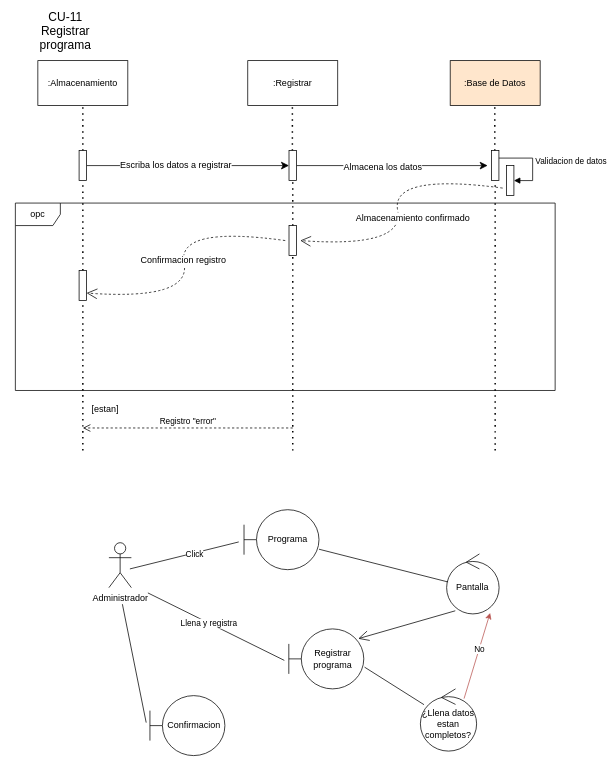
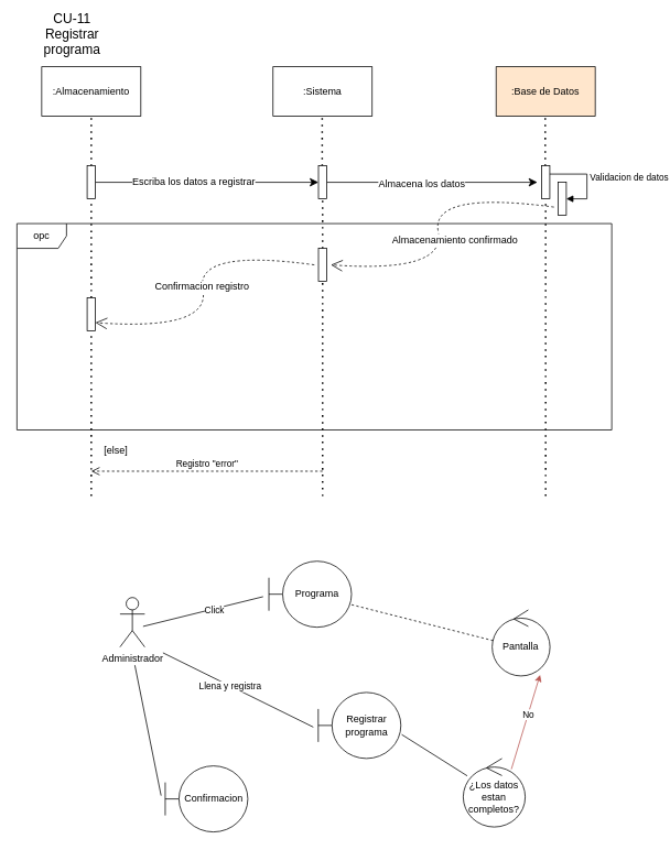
  <mxCell id="0" />
  <mxCell id="1" parent="0" />
  <mxCell id="2" value=":Almacenamiento" style="rounded=0;whiteSpace=wrap;html=1;" parent="1" vertex="1"><mxGeometry x="50" y="80" width="120" height="60" as="geometry" /></mxCell>
- <mxCell id="3" value=":Registrar" style="rounded=0;whiteSpace=wrap;html=1;" parent="1" vertex="1"><mxGeometry x="330" y="80" width="120" height="60" as="geometry" /></mxCell>
+ <mxCell id="3" value=":Sistema" style="rounded=0;whiteSpace=wrap;html=1;" parent="1" vertex="1"><mxGeometry x="330" y="80" width="120" height="60" as="geometry" /></mxCell>
  <mxCell id="4" value=":Base de Datos" style="rounded=0;whiteSpace=wrap;html=1;fillColor=#ffe6cc;" parent="1" vertex="1"><mxGeometry x="600" y="80" width="120" height="60" as="geometry" /></mxCell>
  <mxCell id="5" style="edgeStyle=elbowEdgeStyle;curved=0;rounded=0;orthogonalLoop=1;jettySize=auto;html=1;elbow=vertical;fontSize=12;startSize=8;endSize=8;" parent="1" edge="1"><mxGeometry relative="1" as="geometry"><mxPoint x="115" y="220" as="sourcePoint" /><mxPoint x="385" y="220" as="targetPoint" /></mxGeometry></mxCell>
  <mxCell id="6" value="&lt;font style=&quot;font-size: 12px;&quot;&gt;Escriba los datos a registrar&lt;/font&gt;" style="edgeLabel;html=1;align=center;verticalAlign=middle;resizable=0;points=[];fontSize=16;" parent="5" vertex="1" connectable="0"><mxGeometry x="-0.123" y="3" relative="1" as="geometry"><mxPoint as="offset" /></mxGeometry></mxCell>
  <mxCell id="7" style="edgeStyle=elbowEdgeStyle;curved=0;rounded=0;orthogonalLoop=1;jettySize=auto;html=1;elbow=vertical;fontSize=12;startSize=8;endSize=8;" parent="1" edge="1"><mxGeometry relative="1" as="geometry"><mxPoint x="395" y="220" as="sourcePoint" /><mxPoint x="650" y="220" as="targetPoint" /><Array as="points"><mxPoint x="530" y="220" /></Array></mxGeometry></mxCell>
  <mxCell id="8" value="&lt;font style=&quot;font-size: 12px;&quot;&gt;Almacena los datos&lt;/font&gt;" style="edgeLabel;html=1;align=center;verticalAlign=middle;resizable=0;points=[];fontSize=16;" parent="7" vertex="1" connectable="0"><mxGeometry x="-0.106" relative="1" as="geometry"><mxPoint as="offset" /></mxGeometry></mxCell>
  <mxCell id="9" value="" style="endArrow=none;dashed=1;html=1;dashPattern=1 3;strokeWidth=2;rounded=0;fontSize=12;startSize=8;endSize=8;curved=1;startArrow=none;" parent="1" source="11" edge="1"><mxGeometry width="50" height="50" relative="1" as="geometry"><mxPoint x="110" y="480" as="sourcePoint" /><mxPoint x="110" y="140" as="targetPoint" /></mxGeometry></mxCell>
  <mxCell id="10" value="" style="endArrow=none;dashed=1;html=1;dashPattern=1 3;strokeWidth=2;rounded=0;fontSize=12;startSize=8;endSize=8;curved=1;startArrow=none;" parent="1" source="13" target="11" edge="1"><mxGeometry width="50" height="50" relative="1" as="geometry"><mxPoint x="110" y="480" as="sourcePoint" /><mxPoint x="110" y="140" as="targetPoint" /></mxGeometry></mxCell>
  <mxCell id="11" value="" style="html=1;points=[];perimeter=orthogonalPerimeter;outlineConnect=0;targetShapes=umlLifeline;portConstraint=eastwest;newEdgeStyle={&quot;edgeStyle&quot;:&quot;elbowEdgeStyle&quot;,&quot;elbow&quot;:&quot;vertical&quot;,&quot;curved&quot;:0,&quot;rounded&quot;:0};fontSize=16;" parent="1" vertex="1"><mxGeometry x="105" y="200" width="10" height="40" as="geometry" /></mxCell>
  <mxCell id="12" value="" style="endArrow=none;dashed=1;html=1;dashPattern=1 3;strokeWidth=2;rounded=0;fontSize=12;startSize=8;endSize=8;curved=1;" parent="1" target="13" edge="1"><mxGeometry width="50" height="50" relative="1" as="geometry"><mxPoint x="110" y="600" as="sourcePoint" /><mxPoint x="110" y="240" as="targetPoint" /></mxGeometry></mxCell>
  <mxCell id="13" value="" style="html=1;points=[];perimeter=orthogonalPerimeter;outlineConnect=0;targetShapes=umlLifeline;portConstraint=eastwest;newEdgeStyle={&quot;edgeStyle&quot;:&quot;elbowEdgeStyle&quot;,&quot;elbow&quot;:&quot;vertical&quot;,&quot;curved&quot;:0,&quot;rounded&quot;:0};fontSize=16;" parent="1" vertex="1"><mxGeometry x="105" y="360" width="10" height="40" as="geometry" /></mxCell>
  <mxCell id="14" value="" style="endArrow=none;dashed=1;html=1;dashPattern=1 3;strokeWidth=2;rounded=0;fontSize=12;startSize=8;endSize=8;curved=1;startArrow=none;" parent="1" source="19" edge="1"><mxGeometry width="50" height="50" relative="1" as="geometry"><mxPoint x="660" y="480" as="sourcePoint" /><mxPoint x="659.5" y="140" as="targetPoint" /></mxGeometry></mxCell>
  <mxCell id="15" value="" style="endArrow=none;dashed=1;html=1;dashPattern=1 3;strokeWidth=2;rounded=0;fontSize=12;startSize=8;endSize=8;curved=1;startArrow=none;" parent="1" source="21" edge="1"><mxGeometry width="50" height="50" relative="1" as="geometry"><mxPoint x="390" y="480" as="sourcePoint" /><mxPoint x="389.5" y="140" as="targetPoint" /></mxGeometry></mxCell>
  <mxCell id="16" value="" style="endArrow=none;dashed=1;html=1;dashPattern=1 3;strokeWidth=2;rounded=0;fontSize=12;startSize=8;endSize=8;curved=1;startArrow=none;" parent="1" target="17" edge="1"><mxGeometry width="50" height="50" relative="1" as="geometry"><mxPoint x="390" y="600" as="sourcePoint" /><mxPoint x="389.5" y="140" as="targetPoint" /></mxGeometry></mxCell>
  <mxCell id="17" value="" style="html=1;points=[];perimeter=orthogonalPerimeter;outlineConnect=0;targetShapes=umlLifeline;portConstraint=eastwest;newEdgeStyle={&quot;edgeStyle&quot;:&quot;elbowEdgeStyle&quot;,&quot;elbow&quot;:&quot;vertical&quot;,&quot;curved&quot;:0,&quot;rounded&quot;:0};fontSize=16;" parent="1" vertex="1"><mxGeometry x="385" y="300" width="10" height="40" as="geometry" /></mxCell>
  <mxCell id="18" value="" style="endArrow=none;dashed=1;html=1;dashPattern=1 3;strokeWidth=2;rounded=0;fontSize=12;startSize=8;endSize=8;curved=1;startArrow=none;" parent="1" target="19" edge="1"><mxGeometry width="50" height="50" relative="1" as="geometry"><mxPoint x="660" y="600" as="sourcePoint" /><mxPoint x="659.5" y="140" as="targetPoint" /></mxGeometry></mxCell>
  <mxCell id="19" value="" style="html=1;points=[];perimeter=orthogonalPerimeter;outlineConnect=0;targetShapes=umlLifeline;portConstraint=eastwest;newEdgeStyle={&quot;edgeStyle&quot;:&quot;elbowEdgeStyle&quot;,&quot;elbow&quot;:&quot;vertical&quot;,&quot;curved&quot;:0,&quot;rounded&quot;:0};fontSize=16;" parent="1" vertex="1"><mxGeometry x="655" y="200" width="10" height="40" as="geometry" /></mxCell>
  <mxCell id="20" value="" style="endArrow=none;dashed=1;html=1;dashPattern=1 3;strokeWidth=2;rounded=0;fontSize=12;startSize=8;endSize=8;curved=1;startArrow=none;" parent="1" source="17" target="21" edge="1"><mxGeometry width="50" height="50" relative="1" as="geometry"><mxPoint x="390" y="280" as="sourcePoint" /><mxPoint x="389.5" y="140" as="targetPoint" /></mxGeometry></mxCell>
  <mxCell id="21" value="" style="html=1;points=[];perimeter=orthogonalPerimeter;outlineConnect=0;targetShapes=umlLifeline;portConstraint=eastwest;newEdgeStyle={&quot;edgeStyle&quot;:&quot;elbowEdgeStyle&quot;,&quot;elbow&quot;:&quot;vertical&quot;,&quot;curved&quot;:0,&quot;rounded&quot;:0};fontSize=16;" parent="1" vertex="1"><mxGeometry x="385" y="200" width="10" height="40" as="geometry" /></mxCell>
  <mxCell id="22" value="Almacenamiento confirmado" style="endArrow=open;endSize=12;dashed=1;html=1;rounded=0;fontSize=12;curved=1;" parent="1" edge="1"><mxGeometry x="0.098" y="18" width="160" relative="1" as="geometry"><mxPoint x="670" y="250" as="sourcePoint" /><mxPoint x="400" y="320" as="targetPoint" /><Array as="points"><mxPoint x="520" y="230" /><mxPoint x="540" y="330" /></Array><mxPoint as="offset" /></mxGeometry></mxCell>
  <mxCell id="23" value="Confirmacion registro" style="endArrow=open;endSize=12;dashed=1;html=1;rounded=0;fontSize=12;curved=1;" parent="1" edge="1"><mxGeometry width="160" relative="1" as="geometry"><mxPoint x="380" y="320" as="sourcePoint" /><mxPoint x="115" y="390" as="targetPoint" /><Array as="points"><mxPoint x="235" y="300" /><mxPoint x="255" y="400" /></Array></mxGeometry></mxCell>
  <mxCell id="24" value="CU-11 Registrar programa" style="text;html=1;strokeColor=none;fillColor=none;align=center;verticalAlign=middle;whiteSpace=wrap;rounded=0;fontSize=16;" parent="1" vertex="1"><mxGeometry x="42" y="20" width="90" height="40" as="geometry" /></mxCell>
  <mxCell id="25" value="opc" style="shape=umlFrame;whiteSpace=wrap;html=1;pointerEvents=0;" vertex="1" parent="1"><mxGeometry x="20" y="270" width="720" height="250" as="geometry" /></mxCell>
  <mxCell id="26" value="Registro &quot;error&quot;" style="html=1;verticalAlign=bottom;endArrow=open;dashed=1;endSize=8;edgeStyle=elbowEdgeStyle;elbow=vertical;curved=0;rounded=0;" edge="1" parent="1"><mxGeometry relative="1" as="geometry"><mxPoint x="390" y="570" as="sourcePoint" /><mxPoint x="110" y="570" as="targetPoint" /></mxGeometry></mxCell>
- <mxCell id="27" value="[estan]" style="text;html=1;strokeColor=none;fillColor=none;align=center;verticalAlign=middle;whiteSpace=wrap;rounded=0;" vertex="1" parent="1"><mxGeometry x="110" y="530" width="60" height="30" as="geometry" /></mxCell>
+ <mxCell id="27" value="[else]" style="text;html=1;strokeColor=none;fillColor=none;align=center;verticalAlign=middle;whiteSpace=wrap;rounded=0;" vertex="1" parent="1"><mxGeometry x="110" y="530" width="60" height="30" as="geometry" /></mxCell>
  <mxCell id="28" value="" style="html=1;points=[];perimeter=orthogonalPerimeter;outlineConnect=0;targetShapes=umlLifeline;portConstraint=eastwest;newEdgeStyle={&quot;edgeStyle&quot;:&quot;elbowEdgeStyle&quot;,&quot;elbow&quot;:&quot;vertical&quot;,&quot;curved&quot;:0,&quot;rounded&quot;:0};" vertex="1" parent="1"><mxGeometry x="675" y="220" width="10" height="40" as="geometry" /></mxCell>
  <mxCell id="29" value="Validacion de datos" style="html=1;align=left;spacingLeft=2;endArrow=block;rounded=0;edgeStyle=orthogonalEdgeStyle;curved=0;rounded=0;" edge="1" target="28" parent="1" source="19"><mxGeometry relative="1" as="geometry"><mxPoint x="680" y="200" as="sourcePoint" /><Array as="points"><mxPoint x="710" y="210" /><mxPoint x="710" y="240" /></Array></mxGeometry></mxCell>
  <mxCell id="30" value="Administrador" style="shape=umlActor;verticalLabelPosition=bottom;verticalAlign=top;html=1;" vertex="1" parent="1"><mxGeometry x="144.75" y="723" width="30" height="60" as="geometry" /></mxCell>
  <mxCell id="31" value="Programa" style="shape=umlBoundary;whiteSpace=wrap;html=1;" vertex="1" parent="1"><mxGeometry x="325" y="679" width="100" height="80" as="geometry" /></mxCell>
  <mxCell id="32" value="Registrar programa" style="shape=umlBoundary;whiteSpace=wrap;html=1;" vertex="1" parent="1"><mxGeometry x="384.75" y="838" width="100" height="80" as="geometry" /></mxCell>
  <mxCell id="33" value="Confirmacion" style="shape=umlBoundary;whiteSpace=wrap;html=1;" vertex="1" parent="1"><mxGeometry x="199.5" y="927" width="100" height="80" as="geometry" /></mxCell>
  <mxCell id="34" value="Pantalla" style="ellipse;shape=umlControl;whiteSpace=wrap;html=1;" vertex="1" parent="1"><mxGeometry x="595.25" y="738" width="70" height="80" as="geometry" /></mxCell>
- <mxCell id="35" value="¿Llena datos estan completos?" style="ellipse;shape=umlControl;whiteSpace=wrap;html=1;" vertex="1" parent="1"><mxGeometry x="560.25" y="918" width="75" height="83" as="geometry" /></mxCell>
+ <mxCell id="35" value="¿Los datos estan completos?" style="ellipse;shape=umlControl;whiteSpace=wrap;html=1;" vertex="1" parent="1"><mxGeometry x="560.25" y="918" width="75" height="83" as="geometry" /></mxCell>
  <mxCell id="36" value="" style="endArrow=none;html=1;rounded=0;" edge="1" parent="1"><mxGeometry width="50" height="50" relative="1" as="geometry"><mxPoint x="172.75" y="758" as="sourcePoint" /><mxPoint x="318" y="722" as="targetPoint" /></mxGeometry></mxCell>
  <mxCell id="37" value="Click" style="edgeLabel;html=1;align=center;verticalAlign=middle;resizable=0;points=[];" vertex="1" connectable="0" parent="36"><mxGeometry x="0.178" y="-1" relative="1" as="geometry"><mxPoint as="offset" /></mxGeometry></mxCell>
  <mxCell id="38" value="" style="endArrow=none;html=1;rounded=0;" edge="1" parent="1"><mxGeometry width="50" height="50" relative="1" as="geometry"><mxPoint x="194.5" y="963" as="sourcePoint" /><mxPoint x="162.75" y="805" as="targetPoint" /></mxGeometry></mxCell>
  <mxCell id="39" value="" style="endArrow=none;html=1;rounded=0;" edge="1" parent="1"><mxGeometry width="50" height="50" relative="1" as="geometry"><mxPoint x="196.75" y="790" as="sourcePoint" /><mxPoint x="378.75" y="880" as="targetPoint" /></mxGeometry></mxCell>
  <mxCell id="40" value="Llena y registra" style="edgeLabel;html=1;align=center;verticalAlign=middle;resizable=0;points=[];" vertex="1" connectable="0" parent="39"><mxGeometry x="-0.11" relative="1" as="geometry"><mxPoint y="1" as="offset" /></mxGeometry></mxCell>
- <mxCell id="41" value="" style="endArrow=none;html=1;rounded=0;entryX=0.028;entryY=0.468;entryDx=0;entryDy=0;entryPerimeter=0;" edge="1" parent="1" source="31" target="34"><mxGeometry width="50" height="50" relative="1" as="geometry"><mxPoint x="428.75" y="749" as="sourcePoint" /><mxPoint x="556.75" y="751" as="targetPoint" /></mxGeometry></mxCell>
+ <mxCell id="41" value="" style="endArrow=none;html=1;rounded=0;entryX=0.028;entryY=0.468;entryDx=0;entryDy=0;entryPerimeter=0;dashed=1;" edge="1" parent="1" source="31" target="34"><mxGeometry width="50" height="50" relative="1" as="geometry"><mxPoint x="428.75" y="749" as="sourcePoint" /><mxPoint x="556.75" y="751" as="targetPoint" /></mxGeometry></mxCell>
  <mxCell id="42" value="" style="endArrow=none;html=1;rounded=0;" edge="1" parent="1" target="35"><mxGeometry width="50" height="50" relative="1" as="geometry"><mxPoint x="485.75" y="889" as="sourcePoint" /><mxPoint x="560.02" y="919.279" as="targetPoint" /></mxGeometry></mxCell>
- <mxCell id="43" value="" style="endArrow=open;endFill=1;endSize=12;html=1;rounded=0;entryX=0.926;entryY=0.163;entryDx=0;entryDy=0;entryPerimeter=0;exitX=0.165;exitY=0.948;exitDx=0;exitDy=0;exitPerimeter=0;" edge="1" parent="1" source="34" target="32"><mxGeometry width="160" relative="1" as="geometry"><mxPoint x="589.75" y="791" as="sourcePoint" /><mxPoint x="749.75" y="791" as="targetPoint" /></mxGeometry></mxCell>
  <mxCell id="44" value="" style="endArrow=classic;html=1;rounded=0;entryX=0.829;entryY=0.983;entryDx=0;entryDy=0;entryPerimeter=0;fillColor=#f8cecc;strokeColor=#b85450;" edge="1" parent="1" target="34"><mxGeometry width="50" height="50" relative="1" as="geometry"><mxPoint x="618.5" y="931" as="sourcePoint" /><mxPoint x="668.5" y="881" as="targetPoint" /></mxGeometry></mxCell>
  <mxCell id="45" value="No" style="edgeLabel;html=1;align=center;verticalAlign=middle;resizable=0;points=[];" vertex="1" connectable="0" parent="44"><mxGeometry x="0.166" relative="1" as="geometry"><mxPoint as="offset" /></mxGeometry></mxCell>
